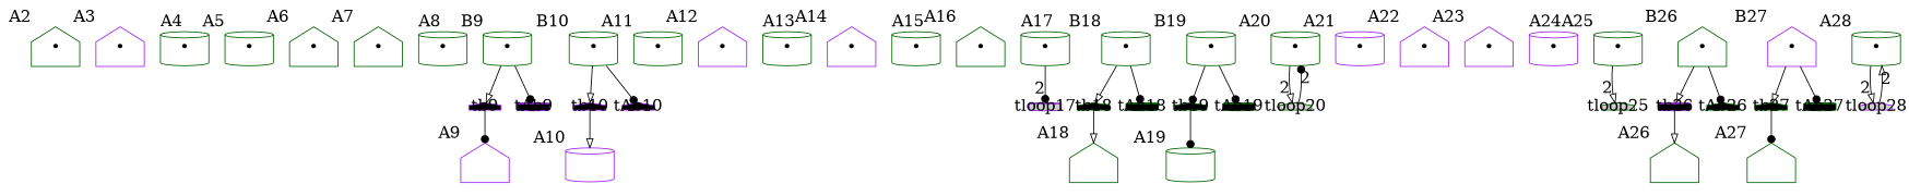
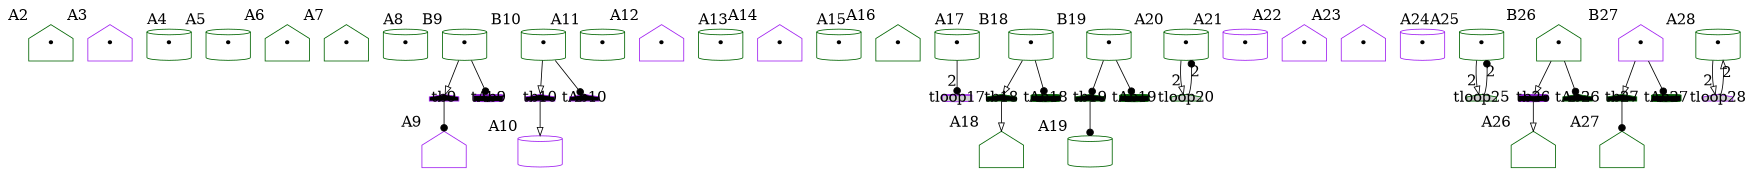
  digraph {
    node [color=darkgreen fontsize=18 shape=house]
    edge [arrowhead=dot fontsize=18]
    n1 [label="•" xlabel=A2]
    n2 [color=purple label="•" xlabel=A3]
    n3 [label="•" shape=cylinder xlabel=A4]
    n4 [label="•" shape=cylinder xlabel=A5]
    n5 [label="•" xlabel=A6]
    n6 [label="•" xlabel=A7]
    n7 [label="•" shape=cylinder xlabel=A8]
    n8 [color=purple label=" " xlabel=A9]
    n9 [label="•" shape=cylinder xlabel=B9]
    tb9 [color=purple fillcolor=black fixedsize=true height=0.12 style=filled width=0.5]
    tAb9 [color=purple fillcolor=black fixedsize=true height=0.12 shape=cylinder style=filled width=0.5]
    n12 [color=purple label=" " shape=cylinder xlabel=A10]
    n13 [label="•" shape=cylinder xlabel=B10]
    tb10 [color=purple fillcolor=black fixedsize=true height=0.12 style=filled width=0.5]
    tAb10 [color=purple fillcolor=black fixedsize=true height=0.12 style=filled width=0.5]
    n16 [label="•" shape=cylinder xlabel=A11]
    n17 [color=purple label="•" xlabel=A12]
    n18 [label="•" shape=cylinder xlabel=A13]
    n19 [color=purple label="•" xlabel=A14]
    n20 [label="•" shape=cylinder xlabel=A15]
    n21 [label="•" xlabel=A16]
    n22 [label="•" shape=cylinder xlabel=A17]
    tloop17 [color=purple fillcolor="#D0D0D0" fixedsize=true height=0.12 shape=cylinder style=filled width=0.5]
    n24 [label=" " xlabel=A18]
    n25 [label="•" shape=cylinder xlabel=B18]
    tb18 [fillcolor=black fixedsize=true height=0.12 style=filled width=0.5]
    tAb18 [fillcolor=black fixedsize=true height=0.12 shape=cylinder style=filled width=0.5]
    n28 [label=" " shape=cylinder xlabel=A19]
    n29 [label="•" shape=cylinder xlabel=B19]
    tb19 [fillcolor=black fixedsize=true height=0.12 style=filled width=0.5]
    tAb19 [fillcolor=black fixedsize=true height=0.12 shape=cylinder style=filled width=0.5]
    n32 [label="•" shape=cylinder xlabel=A20]
    tloop20 [fillcolor="#D0D0D0" fixedsize=true height=0.12 style=filled width=0.5]
    n34 [color=purple label="•" shape=cylinder xlabel=A21]
    n35 [color=purple label="•" xlabel=A22]
    n36 [color=purple label="•" xlabel=A23]
    n37 [color=purple label="•" shape=cylinder xlabel=A24]
    n38 [label="•" shape=cylinder xlabel=A25]
    tloop25 [fillcolor="#D0D0D0" fixedsize=true height=0.12 style=filled width=0.5]
    n40 [label=" " xlabel=A26]
    n41 [label="•" xlabel=B26]
    tb26 [color=purple fillcolor=black fixedsize=true height=0.12 shape=cylinder style=filled width=0.5]
    tAb26 [fillcolor=black fixedsize=true height=0.12 style=filled width=0.5]
    n44 [label=" " xlabel=A27]
    n45 [color=purple label="•" xlabel=B27]
    tb27 [fillcolor=black fixedsize=true height=0.12 style=filled width=0.5]
    tAb27 [fillcolor=black fixedsize=true height=0.12 shape=cylinder style=filled width=0.5]
    n48 [label="•" shape=cylinder xlabel=A28]
    tloop28 [color=purple fillcolor="#D0D0D0" fixedsize=true height=0.12 style=filled width=0.5]
    n9 -> tb9 [arrowhead=onormal]
    n9 -> tAb9
    tb9 -> n8
    n13 -> tb10 [arrowhead=onormal]
    n13 -> tAb10
    tb10 -> n12 [arrowhead=onormal]
    n22 -> tloop17 [xlabel=2]
    n25 -> tb18 [arrowhead=onormal]
    n25 -> tAb18
    tb18 -> n24 [arrowhead=onormal]
    n29 -> tb19
    n29 -> tAb19
    tb19 -> n28
    n32 -> tloop20 [arrowhead=onormal xlabel=2]
    tloop20 -> n32 [xlabel=2]
    n38 -> tloop25 [arrowhead=onormal xlabel=2]
+   tloop25 -> n38 [xlabel=2]
    n41 -> tb26 [arrowhead=onormal]
    n41 -> tAb26
    tb26 -> n40 [arrowhead=onormal]
    n45 -> tb27 [arrowhead=onormal]
    n45 -> tAb27
    tb27 -> n44
    n48 -> tloop28 [arrowhead=onormal xlabel=2]
    tloop28 -> n48 [arrowhead=onormal xlabel=2]
  }
